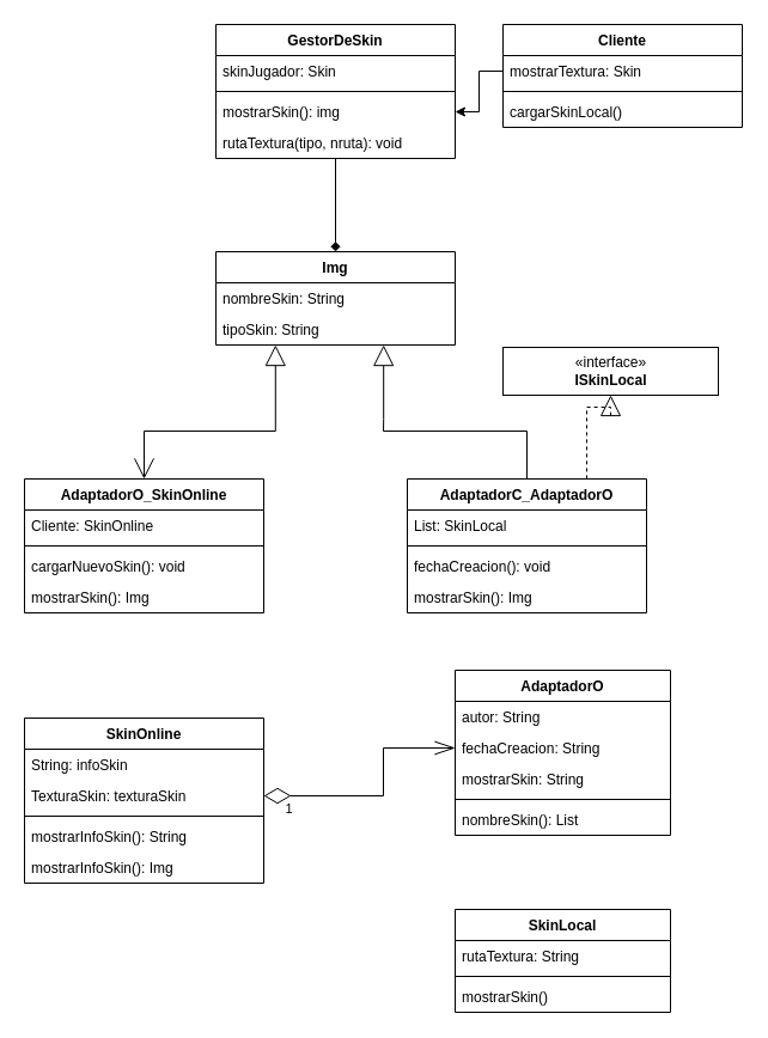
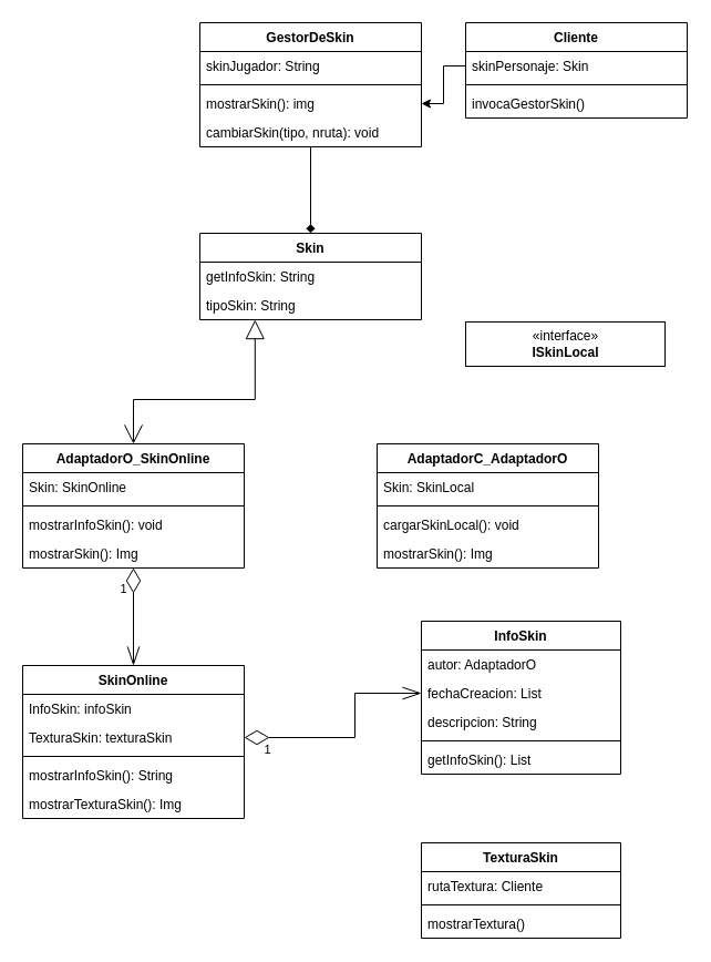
  <mxCell id="0" />
  <mxCell id="1" parent="0" />
  <mxCell id="2" value="Cliente" style="swimlane;fontStyle=1;align=center;verticalAlign=top;childLayout=stackLayout;horizontal=1;startSize=26;horizontalStack=0;resizeParent=1;resizeParentMax=0;resizeLast=0;collapsible=1;marginBottom=0;" parent="1" vertex="1"><mxGeometry x="420" y="20" width="200" height="86" as="geometry" /></mxCell>
- <mxCell id="3" value="mostrarTextura: Skin" style="text;strokeColor=none;fillColor=none;align=left;verticalAlign=top;spacingLeft=4;spacingRight=4;overflow=hidden;rotatable=0;points=[[0,0.5],[1,0.5]];portConstraint=eastwest;" parent="2" vertex="1"><mxGeometry y="26" width="200" height="26" as="geometry" /></mxCell>
+ <mxCell id="3" value="skinPersonaje: Skin" style="text;strokeColor=none;fillColor=none;align=left;verticalAlign=top;spacingLeft=4;spacingRight=4;overflow=hidden;rotatable=0;points=[[0,0.5],[1,0.5]];portConstraint=eastwest;" parent="2" vertex="1"><mxGeometry y="26" width="200" height="26" as="geometry" /></mxCell>
  <mxCell id="4" value="" style="line;strokeWidth=1;fillColor=none;align=left;verticalAlign=middle;spacingTop=-1;spacingLeft=3;spacingRight=3;rotatable=0;labelPosition=right;points=[];portConstraint=eastwest;" parent="2" vertex="1"><mxGeometry y="52" width="200" height="8" as="geometry" /></mxCell>
- <mxCell id="5" value="cargarSkinLocal()" style="text;strokeColor=none;fillColor=none;align=left;verticalAlign=top;spacingLeft=4;spacingRight=4;overflow=hidden;rotatable=0;points=[[0,0.5],[1,0.5]];portConstraint=eastwest;" parent="2" vertex="1"><mxGeometry y="60" width="200" height="26" as="geometry" /></mxCell>
+ <mxCell id="5" value="invocaGestorSkin()" style="text;strokeColor=none;fillColor=none;align=left;verticalAlign=top;spacingLeft=4;spacingRight=4;overflow=hidden;rotatable=0;points=[[0,0.5],[1,0.5]];portConstraint=eastwest;" parent="2" vertex="1"><mxGeometry y="60" width="200" height="26" as="geometry" /></mxCell>
  <mxCell id="6" value="AdaptadorO_SkinOnline" style="swimlane;fontStyle=1;align=center;verticalAlign=top;childLayout=stackLayout;horizontal=1;startSize=26;horizontalStack=0;resizeParent=1;resizeParentMax=0;resizeLast=0;collapsible=1;marginBottom=0;" parent="1" vertex="1"><mxGeometry x="20" y="400" width="200" height="112" as="geometry" /></mxCell>
- <mxCell id="7" value="Cliente: SkinOnline" style="text;strokeColor=none;fillColor=none;align=left;verticalAlign=top;spacingLeft=4;spacingRight=4;overflow=hidden;rotatable=0;points=[[0,0.5],[1,0.5]];portConstraint=eastwest;" parent="6" vertex="1"><mxGeometry y="26" width="200" height="26" as="geometry" /></mxCell>
+ <mxCell id="7" value="Skin: SkinOnline" style="text;strokeColor=none;fillColor=none;align=left;verticalAlign=top;spacingLeft=4;spacingRight=4;overflow=hidden;rotatable=0;points=[[0,0.5],[1,0.5]];portConstraint=eastwest;" parent="6" vertex="1"><mxGeometry y="26" width="200" height="26" as="geometry" /></mxCell>
  <mxCell id="8" value="" style="line;strokeWidth=1;fillColor=none;align=left;verticalAlign=middle;spacingTop=-1;spacingLeft=3;spacingRight=3;rotatable=0;labelPosition=right;points=[];portConstraint=eastwest;" parent="6" vertex="1"><mxGeometry y="52" width="200" height="8" as="geometry" /></mxCell>
- <mxCell id="9" value="cargarNuevoSkin(): void" style="text;strokeColor=none;fillColor=none;align=left;verticalAlign=top;spacingLeft=4;spacingRight=4;overflow=hidden;rotatable=0;points=[[0,0.5],[1,0.5]];portConstraint=eastwest;" parent="6" vertex="1"><mxGeometry y="60" width="200" height="26" as="geometry" /></mxCell>
+ <mxCell id="9" value="mostrarInfoSkin(): void" style="text;strokeColor=none;fillColor=none;align=left;verticalAlign=top;spacingLeft=4;spacingRight=4;overflow=hidden;rotatable=0;points=[[0,0.5],[1,0.5]];portConstraint=eastwest;" parent="6" vertex="1"><mxGeometry y="60" width="200" height="26" as="geometry" /></mxCell>
  <mxCell id="10" value="mostrarSkin(): Img" style="text;strokeColor=none;fillColor=none;align=left;verticalAlign=top;spacingLeft=4;spacingRight=4;overflow=hidden;rotatable=0;points=[[0,0.5],[1,0.5]];portConstraint=eastwest;" vertex="1" parent="6"><mxGeometry y="86" width="200" height="26" as="geometry" /></mxCell>
  <mxCell id="11" value="SkinOnline" style="swimlane;fontStyle=1;align=center;verticalAlign=top;childLayout=stackLayout;horizontal=1;startSize=26;horizontalStack=0;resizeParent=1;resizeParentMax=0;resizeLast=0;collapsible=1;marginBottom=0;" parent="1" vertex="1"><mxGeometry x="20" y="600" width="200" height="138" as="geometry" /></mxCell>
- <mxCell id="12" value="String: infoSkin" style="text;strokeColor=none;fillColor=none;align=left;verticalAlign=top;spacingLeft=4;spacingRight=4;overflow=hidden;rotatable=0;points=[[0,0.5],[1,0.5]];portConstraint=eastwest;" parent="11" vertex="1"><mxGeometry y="26" width="200" height="26" as="geometry" /></mxCell>
+ <mxCell id="12" value="InfoSkin: infoSkin" style="text;strokeColor=none;fillColor=none;align=left;verticalAlign=top;spacingLeft=4;spacingRight=4;overflow=hidden;rotatable=0;points=[[0,0.5],[1,0.5]];portConstraint=eastwest;" parent="11" vertex="1"><mxGeometry y="26" width="200" height="26" as="geometry" /></mxCell>
  <mxCell id="13" value="TexturaSkin: texturaSkin" style="text;strokeColor=none;fillColor=none;align=left;verticalAlign=top;spacingLeft=4;spacingRight=4;overflow=hidden;rotatable=0;points=[[0,0.5],[1,0.5]];portConstraint=eastwest;" parent="11" vertex="1"><mxGeometry y="52" width="200" height="26" as="geometry" /></mxCell>
  <mxCell id="14" value="" style="line;strokeWidth=1;fillColor=none;align=left;verticalAlign=middle;spacingTop=-1;spacingLeft=3;spacingRight=3;rotatable=0;labelPosition=right;points=[];portConstraint=eastwest;" parent="11" vertex="1"><mxGeometry y="78" width="200" height="8" as="geometry" /></mxCell>
  <mxCell id="15" value="mostrarInfoSkin(): String" style="text;strokeColor=none;fillColor=none;align=left;verticalAlign=top;spacingLeft=4;spacingRight=4;overflow=hidden;rotatable=0;points=[[0,0.5],[1,0.5]];portConstraint=eastwest;" parent="11" vertex="1"><mxGeometry y="86" width="200" height="26" as="geometry" /></mxCell>
- <mxCell id="16" value="mostrarInfoSkin(): Img" style="text;strokeColor=none;fillColor=none;align=left;verticalAlign=top;spacingLeft=4;spacingRight=4;overflow=hidden;rotatable=0;points=[[0,0.5],[1,0.5]];portConstraint=eastwest;" vertex="1" parent="11"><mxGeometry y="112" width="200" height="26" as="geometry" /></mxCell>
- <mxCell id="17" value="AdaptadorO" style="swimlane;fontStyle=1;align=center;verticalAlign=top;childLayout=stackLayout;horizontal=1;startSize=26;horizontalStack=0;resizeParent=1;resizeParentMax=0;resizeLast=0;collapsible=1;marginBottom=0;" parent="1" vertex="1"><mxGeometry x="380" y="560" width="180" height="138" as="geometry" /></mxCell>
- <mxCell id="18" value="autor: String" style="text;strokeColor=none;fillColor=none;align=left;verticalAlign=top;spacingLeft=4;spacingRight=4;overflow=hidden;rotatable=0;points=[[0,0.5],[1,0.5]];portConstraint=eastwest;" parent="17" vertex="1"><mxGeometry y="26" width="180" height="26" as="geometry" /></mxCell>
- <mxCell id="19" value="fechaCreacion: String" style="text;strokeColor=none;fillColor=none;align=left;verticalAlign=top;spacingLeft=4;spacingRight=4;overflow=hidden;rotatable=0;points=[[0,0.5],[1,0.5]];portConstraint=eastwest;" parent="17" vertex="1"><mxGeometry y="52" width="180" height="26" as="geometry" /></mxCell>
- <mxCell id="20" value="mostrarSkin: String" style="text;strokeColor=none;fillColor=none;align=left;verticalAlign=top;spacingLeft=4;spacingRight=4;overflow=hidden;rotatable=0;points=[[0,0.5],[1,0.5]];portConstraint=eastwest;" parent="17" vertex="1"><mxGeometry y="78" width="180" height="26" as="geometry" /></mxCell>
+ <mxCell id="16" value="mostrarTexturaSkin(): Img" style="text;strokeColor=none;fillColor=none;align=left;verticalAlign=top;spacingLeft=4;spacingRight=4;overflow=hidden;rotatable=0;points=[[0,0.5],[1,0.5]];portConstraint=eastwest;" vertex="1" parent="11"><mxGeometry y="112" width="200" height="26" as="geometry" /></mxCell>
+ <mxCell id="17" value="InfoSkin" style="swimlane;fontStyle=1;align=center;verticalAlign=top;childLayout=stackLayout;horizontal=1;startSize=26;horizontalStack=0;resizeParent=1;resizeParentMax=0;resizeLast=0;collapsible=1;marginBottom=0;" parent="1" vertex="1"><mxGeometry x="380" y="560" width="180" height="138" as="geometry" /></mxCell>
+ <mxCell id="18" value="autor: AdaptadorO" style="text;strokeColor=none;fillColor=none;align=left;verticalAlign=top;spacingLeft=4;spacingRight=4;overflow=hidden;rotatable=0;points=[[0,0.5],[1,0.5]];portConstraint=eastwest;" parent="17" vertex="1"><mxGeometry y="26" width="180" height="26" as="geometry" /></mxCell>
+ <mxCell id="19" value="fechaCreacion: List" style="text;strokeColor=none;fillColor=none;align=left;verticalAlign=top;spacingLeft=4;spacingRight=4;overflow=hidden;rotatable=0;points=[[0,0.5],[1,0.5]];portConstraint=eastwest;" parent="17" vertex="1"><mxGeometry y="52" width="180" height="26" as="geometry" /></mxCell>
+ <mxCell id="20" value="descripcion: String" style="text;strokeColor=none;fillColor=none;align=left;verticalAlign=top;spacingLeft=4;spacingRight=4;overflow=hidden;rotatable=0;points=[[0,0.5],[1,0.5]];portConstraint=eastwest;" parent="17" vertex="1"><mxGeometry y="78" width="180" height="26" as="geometry" /></mxCell>
  <mxCell id="21" value="" style="line;strokeWidth=1;fillColor=none;align=left;verticalAlign=middle;spacingTop=-1;spacingLeft=3;spacingRight=3;rotatable=0;labelPosition=right;points=[];portConstraint=eastwest;" parent="17" vertex="1"><mxGeometry y="104" width="180" height="8" as="geometry" /></mxCell>
- <mxCell id="22" value="nombreSkin(): List" style="text;strokeColor=none;fillColor=none;align=left;verticalAlign=top;spacingLeft=4;spacingRight=4;overflow=hidden;rotatable=0;points=[[0,0.5],[1,0.5]];portConstraint=eastwest;" parent="17" vertex="1"><mxGeometry y="112" width="180" height="26" as="geometry" /></mxCell>
- <mxCell id="23" value="SkinLocal" style="swimlane;fontStyle=1;align=center;verticalAlign=top;childLayout=stackLayout;horizontal=1;startSize=26;horizontalStack=0;resizeParent=1;resizeParentMax=0;resizeLast=0;collapsible=1;marginBottom=0;" parent="1" vertex="1"><mxGeometry x="380" y="760" width="180" height="86" as="geometry" /></mxCell>
- <mxCell id="24" value="rutaTextura: String" style="text;strokeColor=none;fillColor=none;align=left;verticalAlign=top;spacingLeft=4;spacingRight=4;overflow=hidden;rotatable=0;points=[[0,0.5],[1,0.5]];portConstraint=eastwest;" parent="23" vertex="1"><mxGeometry y="26" width="180" height="26" as="geometry" /></mxCell>
+ <mxCell id="22" value="getInfoSkin(): List" style="text;strokeColor=none;fillColor=none;align=left;verticalAlign=top;spacingLeft=4;spacingRight=4;overflow=hidden;rotatable=0;points=[[0,0.5],[1,0.5]];portConstraint=eastwest;" parent="17" vertex="1"><mxGeometry y="112" width="180" height="26" as="geometry" /></mxCell>
+ <mxCell id="23" value="TexturaSkin" style="swimlane;fontStyle=1;align=center;verticalAlign=top;childLayout=stackLayout;horizontal=1;startSize=26;horizontalStack=0;resizeParent=1;resizeParentMax=0;resizeLast=0;collapsible=1;marginBottom=0;" parent="1" vertex="1"><mxGeometry x="380" y="760" width="180" height="86" as="geometry" /></mxCell>
+ <mxCell id="24" value="rutaTextura: Cliente" style="text;strokeColor=none;fillColor=none;align=left;verticalAlign=top;spacingLeft=4;spacingRight=4;overflow=hidden;rotatable=0;points=[[0,0.5],[1,0.5]];portConstraint=eastwest;" parent="23" vertex="1"><mxGeometry y="26" width="180" height="26" as="geometry" /></mxCell>
  <mxCell id="25" value="" style="line;strokeWidth=1;fillColor=none;align=left;verticalAlign=middle;spacingTop=-1;spacingLeft=3;spacingRight=3;rotatable=0;labelPosition=right;points=[];portConstraint=eastwest;" parent="23" vertex="1"><mxGeometry y="52" width="180" height="8" as="geometry" /></mxCell>
- <mxCell id="26" value="mostrarSkin()" style="text;strokeColor=none;fillColor=none;align=left;verticalAlign=top;spacingLeft=4;spacingRight=4;overflow=hidden;rotatable=0;points=[[0,0.5],[1,0.5]];portConstraint=eastwest;" parent="23" vertex="1"><mxGeometry y="60" width="180" height="26" as="geometry" /></mxCell>
+ <mxCell id="26" value="mostrarTextura()" style="text;strokeColor=none;fillColor=none;align=left;verticalAlign=top;spacingLeft=4;spacingRight=4;overflow=hidden;rotatable=0;points=[[0,0.5],[1,0.5]];portConstraint=eastwest;" parent="23" vertex="1"><mxGeometry y="60" width="180" height="26" as="geometry" /></mxCell>
  <mxCell id="27" style="edgeStyle=orthogonalEdgeStyle;rounded=0;orthogonalLoop=1;jettySize=auto;html=1;endArrow=openThin;endFill=0;startSize=20;endSize=15;startArrow=diamondThin;startFill=0;exitX=1;exitY=0.5;exitDx=0;exitDy=0;entryX=0;entryY=0.5;entryDx=0;entryDy=0;" parent="1" source="13" target="19" edge="1"><mxGeometry relative="1" as="geometry"><mxPoint x="280" y="630" as="sourcePoint" /><mxPoint x="370" y="630" as="targetPoint" /><Array as="points"><mxPoint x="320" y="665" /><mxPoint x="320" y="625" /></Array></mxGeometry></mxCell>
  <mxCell id="28" value="1" style="edgeLabel;html=1;align=center;verticalAlign=middle;resizable=0;points=[];labelBackgroundColor=none;" parent="27" vertex="1" connectable="0"><mxGeometry x="-0.84" relative="1" as="geometry"><mxPoint x="4" y="10" as="offset" /></mxGeometry></mxCell>
- <mxCell id="31" style="edgeStyle=orthogonalEdgeStyle;rounded=0;orthogonalLoop=1;jettySize=auto;html=1;startArrow=block;startFill=0;endArrow=none;endFill=0;startSize=15;endSize=15;dashed=1;exitX=0.5;exitY=1;exitDx=0;exitDy=0;entryX=0.75;entryY=0;entryDx=0;entryDy=0;" parent="1" source="49" target="43" edge="1"><mxGeometry relative="1" as="geometry"><mxPoint x="740" y="400" as="sourcePoint" /><Array as="points"><mxPoint x="510" y="340" /><mxPoint x="490" y="340" /></Array><mxPoint x="510" y="370" as="targetPoint" /></mxGeometry></mxCell>
- <mxCell id="32" style="edgeStyle=orthogonalEdgeStyle;rounded=0;orthogonalLoop=1;jettySize=auto;html=1;startArrow=block;startFill=0;endArrow=none;endFill=0;startSize=15;endSize=15;entryX=0.5;entryY=0;entryDx=0;entryDy=0;exitX=0.701;exitY=1.002;exitDx=0;exitDy=0;exitPerimeter=0;" parent="1" source="36" target="43" edge="1"><mxGeometry relative="1" as="geometry"><mxPoint x="320.4" y="321.402" as="sourcePoint" /><Array as="points"><mxPoint x="320" y="350" /><mxPoint x="320" y="350" /><mxPoint x="320" y="360" /><mxPoint x="440" y="360" /></Array><mxPoint x="430" y="340" as="targetPoint" /></mxGeometry></mxCell>
+ <mxCell id="29" style="edgeStyle=orthogonalEdgeStyle;rounded=0;orthogonalLoop=1;jettySize=auto;html=1;endArrow=openThin;endFill=0;startSize=20;endSize=15;startArrow=diamondThin;startFill=0;entryX=0.5;entryY=0;entryDx=0;entryDy=0;" parent="1" target="11" edge="1" source="6"><mxGeometry relative="1" as="geometry"><mxPoint x="120" y="530" as="sourcePoint" /><mxPoint x="409.94" y="614" as="targetPoint" /><Array as="points" /></mxGeometry></mxCell>
+ <mxCell id="30" value="1" style="edgeLabel;html=1;align=center;verticalAlign=middle;resizable=0;points=[];labelBackgroundColor=none;" parent="29" vertex="1" connectable="0"><mxGeometry x="-0.84" relative="1" as="geometry"><mxPoint x="-10" y="11" as="offset" /></mxGeometry></mxCell>
  <mxCell id="33" style="edgeStyle=orthogonalEdgeStyle;rounded=0;orthogonalLoop=1;jettySize=auto;html=1;startArrow=block;startFill=0;endArrow=open;endFill=0;startSize=15;endSize=15;entryX=0.5;entryY=0;entryDx=0;entryDy=0;exitX=0.249;exitY=1.002;exitDx=0;exitDy=0;exitPerimeter=0;" parent="1" source="36" target="6" edge="1"><mxGeometry relative="1" as="geometry"><mxPoint x="230" y="293" as="sourcePoint" /><Array as="points"><mxPoint x="230" y="360" /><mxPoint x="120" y="360" /></Array><mxPoint x="140" y="564" as="targetPoint" /></mxGeometry></mxCell>
- <mxCell id="34" value="Img" style="swimlane;fontStyle=1;align=center;verticalAlign=top;childLayout=stackLayout;horizontal=1;startSize=26;horizontalStack=0;resizeParent=1;resizeParentMax=0;resizeLast=0;collapsible=1;marginBottom=0;" parent="1" vertex="1"><mxGeometry x="180" y="210" width="200" height="78" as="geometry" /></mxCell>
- <mxCell id="35" value="nombreSkin: String" style="text;strokeColor=none;fillColor=none;align=left;verticalAlign=top;spacingLeft=4;spacingRight=4;overflow=hidden;rotatable=0;points=[[0,0.5],[1,0.5]];portConstraint=eastwest;" parent="34" vertex="1"><mxGeometry y="26" width="200" height="26" as="geometry" /></mxCell>
+ <mxCell id="34" value="Skin" style="swimlane;fontStyle=1;align=center;verticalAlign=top;childLayout=stackLayout;horizontal=1;startSize=26;horizontalStack=0;resizeParent=1;resizeParentMax=0;resizeLast=0;collapsible=1;marginBottom=0;" parent="1" vertex="1"><mxGeometry x="180" y="210" width="200" height="78" as="geometry" /></mxCell>
+ <mxCell id="35" value="getInfoSkin: String" style="text;strokeColor=none;fillColor=none;align=left;verticalAlign=top;spacingLeft=4;spacingRight=4;overflow=hidden;rotatable=0;points=[[0,0.5],[1,0.5]];portConstraint=eastwest;" parent="34" vertex="1"><mxGeometry y="26" width="200" height="26" as="geometry" /></mxCell>
  <mxCell id="36" value="tipoSkin: String" style="text;strokeColor=none;fillColor=none;align=left;verticalAlign=top;spacingLeft=4;spacingRight=4;overflow=hidden;rotatable=0;points=[[0,0.5],[1,0.5]];portConstraint=eastwest;" vertex="1" parent="34"><mxGeometry y="52" width="200" height="26" as="geometry" /></mxCell>
  <mxCell id="37" value="" style="edgeStyle=orthogonalEdgeStyle;rounded=0;orthogonalLoop=1;jettySize=auto;html=1;entryX=0.5;entryY=0;entryDx=0;entryDy=0;endArrow=diamond;" parent="1" source="38" target="34" edge="1"><mxGeometry relative="1" as="geometry" /></mxCell>
  <mxCell id="38" value="GestorDeSkin" style="swimlane;fontStyle=1;align=center;verticalAlign=top;childLayout=stackLayout;horizontal=1;startSize=26;horizontalStack=0;resizeParent=1;resizeParentMax=0;resizeLast=0;collapsible=1;marginBottom=0;" parent="1" vertex="1"><mxGeometry x="180" y="20" width="200" height="112" as="geometry" /></mxCell>
- <mxCell id="39" value="skinJugador: Skin" style="text;strokeColor=none;fillColor=none;align=left;verticalAlign=top;spacingLeft=4;spacingRight=4;overflow=hidden;rotatable=0;points=[[0,0.5],[1,0.5]];portConstraint=eastwest;" parent="38" vertex="1"><mxGeometry y="26" width="200" height="26" as="geometry" /></mxCell>
+ <mxCell id="39" value="skinJugador: String" style="text;strokeColor=none;fillColor=none;align=left;verticalAlign=top;spacingLeft=4;spacingRight=4;overflow=hidden;rotatable=0;points=[[0,0.5],[1,0.5]];portConstraint=eastwest;" parent="38" vertex="1"><mxGeometry y="26" width="200" height="26" as="geometry" /></mxCell>
  <mxCell id="40" value="" style="line;strokeWidth=1;fillColor=none;align=left;verticalAlign=middle;spacingTop=-1;spacingLeft=3;spacingRight=3;rotatable=0;labelPosition=right;points=[];portConstraint=eastwest;" parent="38" vertex="1"><mxGeometry y="52" width="200" height="8" as="geometry" /></mxCell>
  <mxCell id="41" value="mostrarSkin(): img" style="text;strokeColor=none;fillColor=none;align=left;verticalAlign=top;spacingLeft=4;spacingRight=4;overflow=hidden;rotatable=0;points=[[0,0.5],[1,0.5]];portConstraint=eastwest;" parent="38" vertex="1"><mxGeometry y="60" width="200" height="26" as="geometry" /></mxCell>
- <mxCell id="42" value="rutaTextura(tipo, nruta): void" style="text;strokeColor=none;fillColor=none;align=left;verticalAlign=top;spacingLeft=4;spacingRight=4;overflow=hidden;rotatable=0;points=[[0,0.5],[1,0.5]];portConstraint=eastwest;" vertex="1" parent="38"><mxGeometry y="86" width="200" height="26" as="geometry" /></mxCell>
+ <mxCell id="42" value="cambiarSkin(tipo, nruta): void" style="text;strokeColor=none;fillColor=none;align=left;verticalAlign=top;spacingLeft=4;spacingRight=4;overflow=hidden;rotatable=0;points=[[0,0.5],[1,0.5]];portConstraint=eastwest;" vertex="1" parent="38"><mxGeometry y="86" width="200" height="26" as="geometry" /></mxCell>
  <mxCell id="43" value="AdaptadorC_AdaptadorO" style="swimlane;fontStyle=1;align=center;verticalAlign=top;childLayout=stackLayout;horizontal=1;startSize=26;horizontalStack=0;resizeParent=1;resizeParentMax=0;resizeLast=0;collapsible=1;marginBottom=0;" parent="1" vertex="1"><mxGeometry x="340" y="400" width="200" height="112" as="geometry" /></mxCell>
- <mxCell id="44" value="List: SkinLocal" style="text;strokeColor=none;fillColor=none;align=left;verticalAlign=top;spacingLeft=4;spacingRight=4;overflow=hidden;rotatable=0;points=[[0,0.5],[1,0.5]];portConstraint=eastwest;" parent="43" vertex="1"><mxGeometry y="26" width="200" height="26" as="geometry" /></mxCell>
+ <mxCell id="44" value="Skin: SkinLocal" style="text;strokeColor=none;fillColor=none;align=left;verticalAlign=top;spacingLeft=4;spacingRight=4;overflow=hidden;rotatable=0;points=[[0,0.5],[1,0.5]];portConstraint=eastwest;" parent="43" vertex="1"><mxGeometry y="26" width="200" height="26" as="geometry" /></mxCell>
  <mxCell id="45" value="" style="line;strokeWidth=1;fillColor=none;align=left;verticalAlign=middle;spacingTop=-1;spacingLeft=3;spacingRight=3;rotatable=0;labelPosition=right;points=[];portConstraint=eastwest;" parent="43" vertex="1"><mxGeometry y="52" width="200" height="8" as="geometry" /></mxCell>
- <mxCell id="46" value="fechaCreacion(): void" style="text;strokeColor=none;fillColor=none;align=left;verticalAlign=top;spacingLeft=4;spacingRight=4;overflow=hidden;rotatable=0;points=[[0,0.5],[1,0.5]];portConstraint=eastwest;" vertex="1" parent="43"><mxGeometry y="60" width="200" height="26" as="geometry" /></mxCell>
+ <mxCell id="46" value="cargarSkinLocal(): void" style="text;strokeColor=none;fillColor=none;align=left;verticalAlign=top;spacingLeft=4;spacingRight=4;overflow=hidden;rotatable=0;points=[[0,0.5],[1,0.5]];portConstraint=eastwest;" vertex="1" parent="43"><mxGeometry y="60" width="200" height="26" as="geometry" /></mxCell>
  <mxCell id="47" value="mostrarSkin(): Img" style="text;strokeColor=none;fillColor=none;align=left;verticalAlign=top;spacingLeft=4;spacingRight=4;overflow=hidden;rotatable=0;points=[[0,0.5],[1,0.5]];portConstraint=eastwest;" vertex="1" parent="43"><mxGeometry y="86" width="200" height="26" as="geometry" /></mxCell>
  <mxCell id="48" style="edgeStyle=orthogonalEdgeStyle;rounded=0;orthogonalLoop=1;jettySize=auto;html=1;exitX=0;exitY=0.5;exitDx=0;exitDy=0;entryX=1;entryY=0.5;entryDx=0;entryDy=0;" parent="1" source="3" target="41" edge="1"><mxGeometry relative="1" as="geometry" /></mxCell>
  <mxCell id="49" value="«interface»&lt;br&gt;&lt;b&gt;ISkinLocal&lt;/b&gt;" style="html=1;" parent="1" vertex="1"><mxGeometry x="420" y="290" width="180" height="40" as="geometry" /></mxCell>
